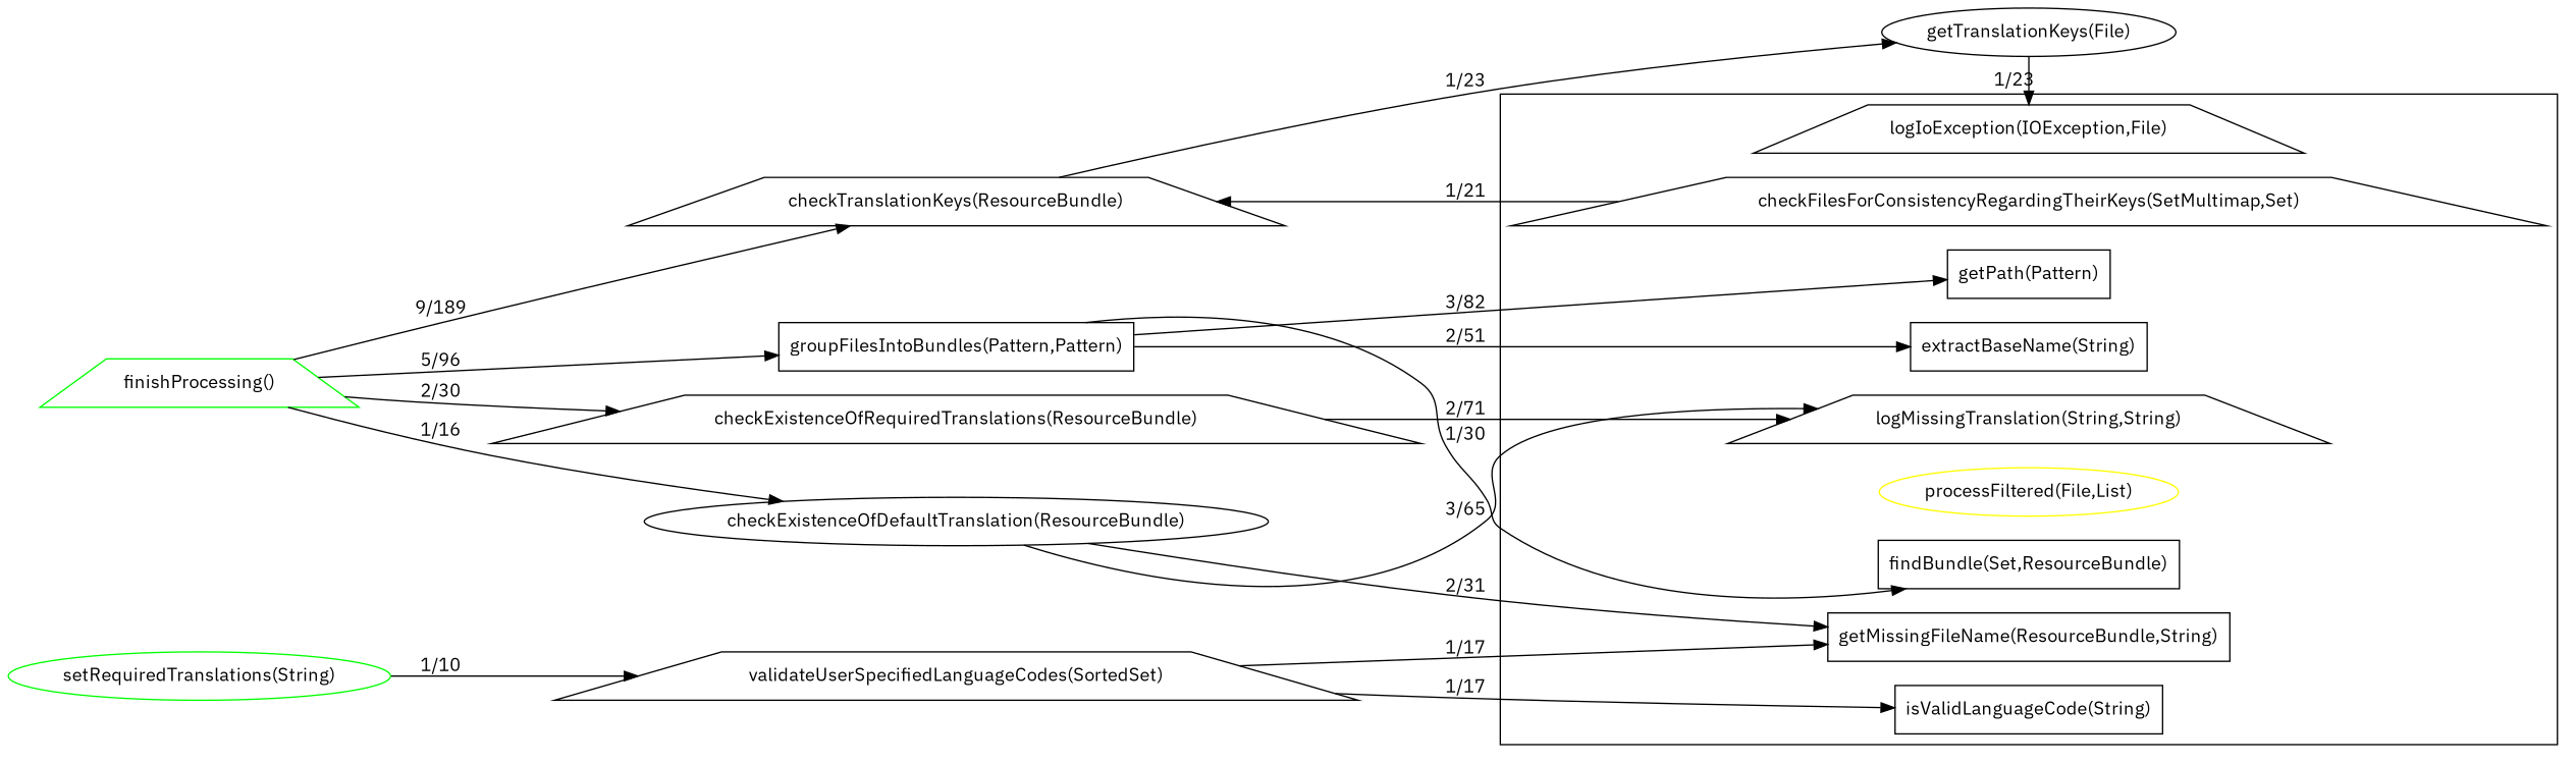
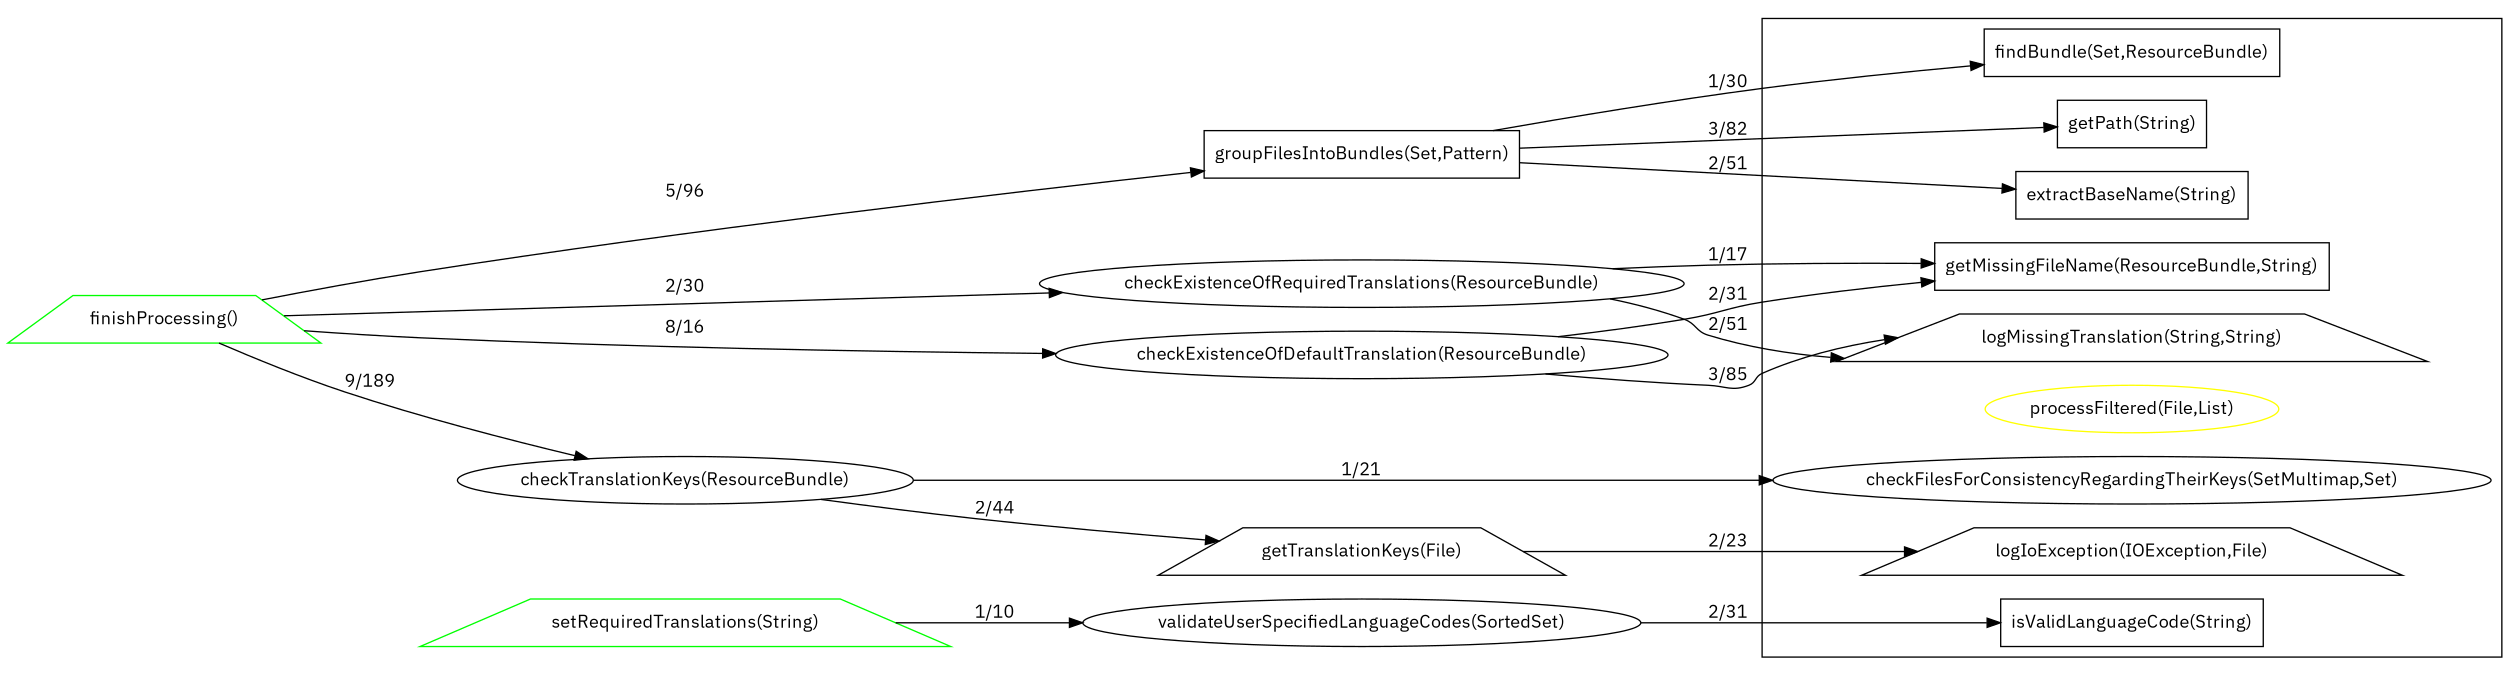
  digraph {
    fontname="IBM Plex Sans"
    rankdir=LR
    node [color="#000000ff" fontname="IBM Plex Sans"]
    edge [fontname="IBM Plex Sans"]
    "findBundle(Set,ResourceBundle)" [shape=polygon]
-   "getPath(String)" [shape=polygon label="getPath(Pattern)"]
-   "checkFilesForConsistencyRegardingTheirKeys(SetMultimap,Set)" [shape=trapezium]
+   "getPath(String)" [shape=polygon]
+   "checkFilesForConsistencyRegardingTheirKeys(SetMultimap,Set)"
    "extractBaseName(String)" [shape=polygon]
    "logIoException(IOException,File)" [shape=trapezium]
    "processFiltered(File,List)" [color="#ffff00ff" shape=ellipse]
    "isValidLanguageCode(String)" [shape=polygon]
    "getMissingFileName(ResourceBundle,String)" [shape=polygon]
    "logMissingTranslation(String,String)" [shape=trapezium]
-   "checkExistenceOfRequiredTranslations(ResourceBundle)" [shape=trapezium]
+   "checkExistenceOfRequiredTranslations(ResourceBundle)"
    "finishProcessing()" [color="#00ff00ff" shape=trapezium]
-   "groupFilesIntoBundles(Set,Pattern)" [shape=polygon label="groupFilesIntoBundles(Pattern,Pattern)"]
+   "groupFilesIntoBundles(Set,Pattern)" [shape=polygon]
    "checkExistenceOfDefaultTranslation(ResourceBundle)"
-   "checkTranslationKeys(ResourceBundle)" [shape=trapezium]
-   "getTranslationKeys(File)"
-   "setRequiredTranslations(String)" [color="#00ff00ff"]
-   "validateUserSpecifiedLanguageCodes(SortedSet)" [shape=trapezium]
+   "checkTranslationKeys(ResourceBundle)"
+   "getTranslationKeys(File)" [shape=trapezium]
+   "setRequiredTranslations(String)" [color="#00ff00ff" shape=trapezium]
+   "validateUserSpecifiedLanguageCodes(SortedSet)"
    subgraph cluster_1 {
      "findBundle(Set,ResourceBundle)"
      "getPath(String)"
      "checkFilesForConsistencyRegardingTheirKeys(SetMultimap,Set)"
      "extractBaseName(String)"
      "logIoException(IOException,File)"
      "processFiltered(File,List)"
      "isValidLanguageCode(String)"
      "getMissingFileName(ResourceBundle,String)"
      "logMissingTranslation(String,String)"
    }
-   "validateUserSpecifiedLanguageCodes(SortedSet)" -> "getMissingFileName(ResourceBundle,String)" [label="1/17"]
-   "checkExistenceOfRequiredTranslations(ResourceBundle)" -> "logMissingTranslation(String,String)" [label="2/71"]
+   "checkExistenceOfRequiredTranslations(ResourceBundle)" -> "getMissingFileName(ResourceBundle,String)" [label="1/17"]
+   "checkExistenceOfRequiredTranslations(ResourceBundle)" -> "logMissingTranslation(String,String)" [label="2/51"]
    "finishProcessing()" -> "checkExistenceOfRequiredTranslations(ResourceBundle)" [label="2/30"]
    "finishProcessing()" -> "groupFilesIntoBundles(Set,Pattern)" [label="5/96"]
-   "finishProcessing()" -> "checkExistenceOfDefaultTranslation(ResourceBundle)" [label="1/16"]
+   "finishProcessing()" -> "checkExistenceOfDefaultTranslation(ResourceBundle)" [label="8/16"]
    "finishProcessing()" -> "checkTranslationKeys(ResourceBundle)" [label="9/189"]
    "groupFilesIntoBundles(Set,Pattern)" -> "findBundle(Set,ResourceBundle)" [label="1/30"]
    "groupFilesIntoBundles(Set,Pattern)" -> "getPath(String)" [label="3/82"]
    "groupFilesIntoBundles(Set,Pattern)" -> "extractBaseName(String)" [label="2/51"]
    "checkExistenceOfDefaultTranslation(ResourceBundle)" -> "getMissingFileName(ResourceBundle,String)" [label="2/31"]
-   "checkExistenceOfDefaultTranslation(ResourceBundle)" -> "logMissingTranslation(String,String)" [label="3/65"]
-   "checkFilesForConsistencyRegardingTheirKeys(SetMultimap,Set)" -> "checkTranslationKeys(ResourceBundle)" [label="1/21"]
-   "checkTranslationKeys(ResourceBundle)" -> "getTranslationKeys(File)" [label="1/23"]
-   "getTranslationKeys(File)" -> "logIoException(IOException,File)" [label="1/23"]
+   "checkExistenceOfDefaultTranslation(ResourceBundle)" -> "logMissingTranslation(String,String)" [label="3/85"]
+   "checkTranslationKeys(ResourceBundle)" -> "checkFilesForConsistencyRegardingTheirKeys(SetMultimap,Set)" [label="1/21"]
+   "checkTranslationKeys(ResourceBundle)" -> "getTranslationKeys(File)" [label="2/44"]
+   "getTranslationKeys(File)" -> "logIoException(IOException,File)" [label="2/23"]
    "setRequiredTranslations(String)" -> "validateUserSpecifiedLanguageCodes(SortedSet)" [label="1/10"]
-   "validateUserSpecifiedLanguageCodes(SortedSet)" -> "isValidLanguageCode(String)" [label="1/17"]
+   "validateUserSpecifiedLanguageCodes(SortedSet)" -> "isValidLanguageCode(String)" [label="2/31"]
  }
